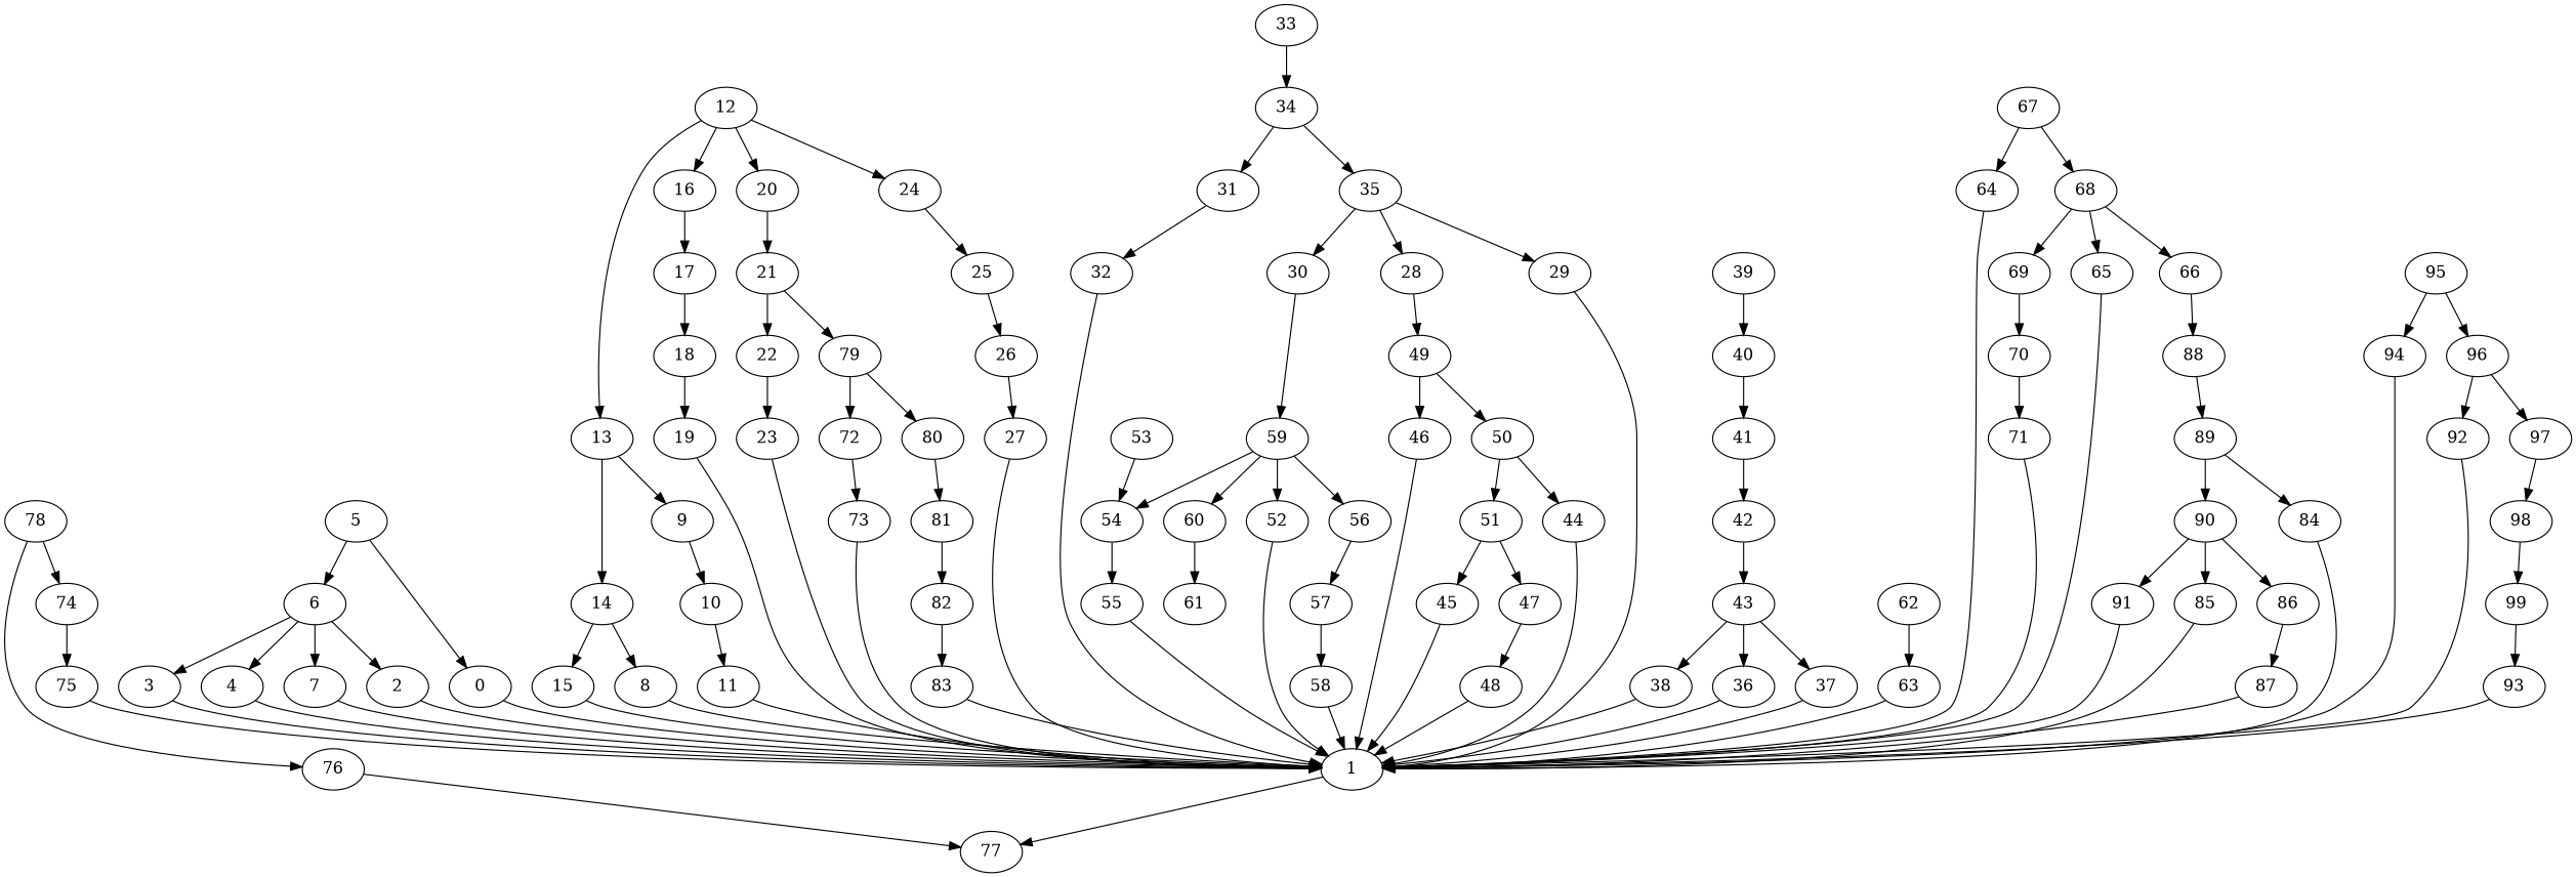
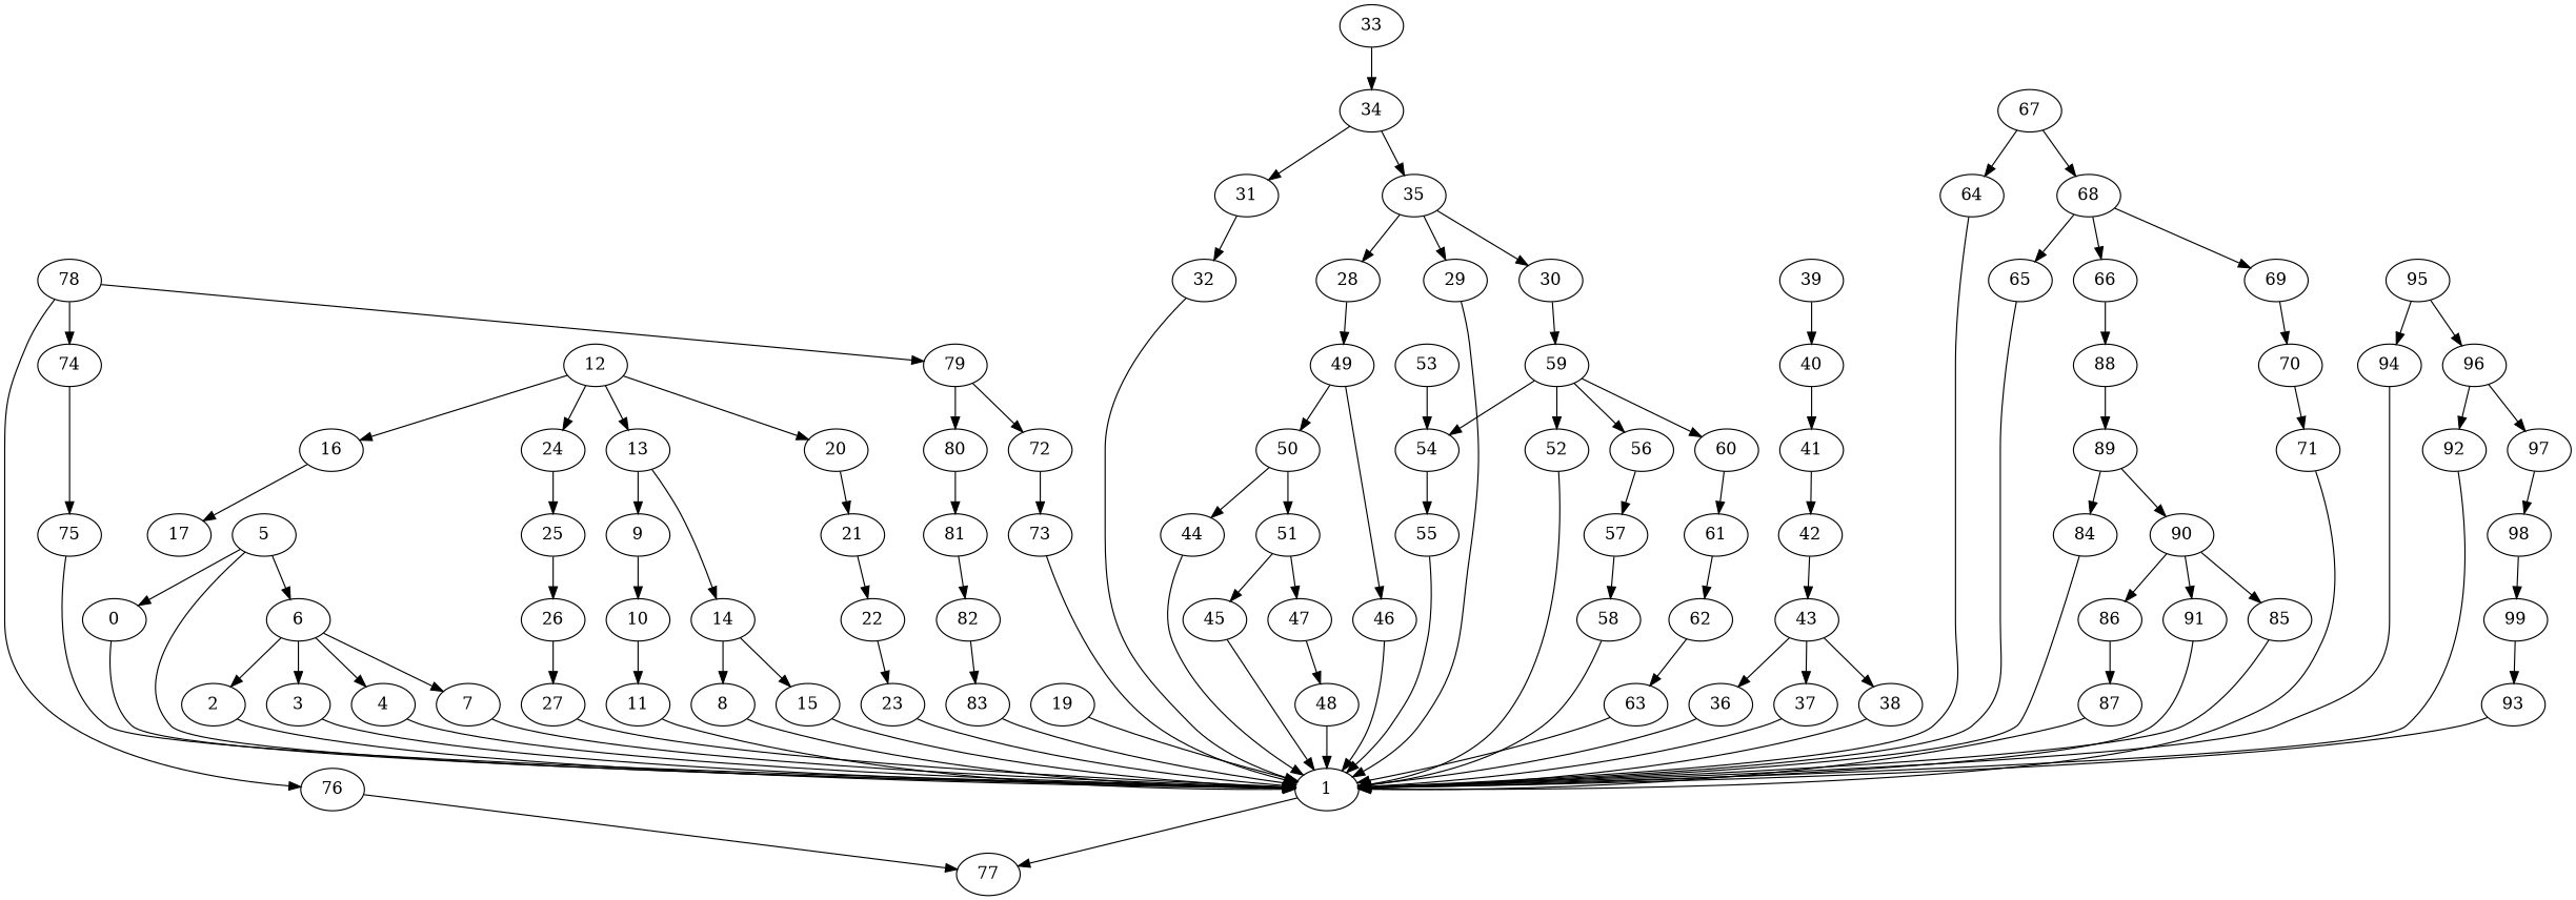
  strict digraph {
    node [exec=180]
    edge [comm=17]
    0 [exec=160]
    1 [exec=150]
    77 [exec=128]
    2
    3 [exec=145]
    4 [exec=189]
    5 [exec=163]
    6 [exec=178]
    7 [exec=118]
    8 [exec=193]
    9 [exec=95]
    10 [exec=110]
    11 [exec=109]
    12 [exec=56]
    13 [exec=95]
    16 [exec=84]
    20 [exec=181]
    24 [exec=156]
    14 [exec=133]
    17
    21 [exec=193]
    25 [exec=184]
    15 [exec=94]
-   18
    19 [exec=142]
    22 [exec=96]
    23 [exec=164]
    26 [exec=143]
    27 [exec=140]
    28 [exec=177]
    49 [exec=65]
    46 [exec=52]
    50 [exec=197]
    29 [exec=178]
    30 [exec=181]
    59 [exec=142]
    52 [exec=112]
    54 [exec=65]
    56 [exec=58]
    60 [exec=94]
    31 [exec=140]
    32 [exec=166]
    33 [exec=168]
    34 [exec=139]
    35 [exec=195]
    36 [exec=92]
    37 [exec=118]
    38 [exec=172]
    39 [exec=129]
    40 [exec=127]
    41 [exec=179]
    42 [exec=193]
    43 [exec=182]
    44 [exec=69]
    45 [exec=137]
    47 [exec=98]
    48 [exec=77]
    51 [exec=62]
    53 [exec=103]
    55 [exec=158]
    57 [exec=64]
    58 [exec=142]
    61 [exec=113]
    62 [exec=56]
    63 [exec=71]
    64 [exec=115]
    65 [exec=82]
    66 [exec=90]
    88 [exec=150]
    89 [exec=174]
    67 [exec=97]
    68 [exec=183]
    69 [exec=50]
    70 [exec=148]
    71 [exec=200]
    72 [exec=78]
    73 [exec=123]
    74 [exec=136]
    75 [exec=175]
    76 [exec=57]
    78 [exec=164]
    79 [exec=191]
    80 [exec=61]
    81 [exec=117]
    82 [exec=152]
    83 [exec=89]
    84 [exec=164]
    85 [exec=82]
    86 [exec=182]
    87 [exec=199]
    90 [exec=181]
    91 [exec=133]
    92 [exec=64]
    93 [exec=114]
    94 [exec=58]
    95 [exec=83]
    96 [exec=91]
    97 [exec=93]
    98 [exec=74]
    99 [exec=166]
    0 -> 1 [comm=13]
    1 -> 77 [comm=18]
    2 -> 1 [comm=8]
    3 -> 1 [comm=8]
    4 -> 1 [comm=7]
    5 -> 0
+   5 -> 1 [comm=11]
    5 -> 6 [comm=15]
    6 -> 2 [comm=5]
    6 -> 3 [comm=20]
    6 -> 4 [comm=6]
    6 -> 7 [comm=8]
    7 -> 1 [comm=20]
    8 -> 1 [comm=14]
    9 -> 10 [comm=16]
    10 -> 11 [comm=19]
    11 -> 1 [comm=9]
    12 -> 13 [comm=16]
    12 -> 16 [comm=13]
    12 -> 20 [comm=20]
    12 -> 24 [comm=20]
    13 -> 9 [comm=20]
    13 -> 14 [comm=18]
    16 -> 17 [comm=10]
    20 -> 21 [comm=7]
    24 -> 25 [comm=10]
    14 -> 8
    14 -> 15 [comm=14]
-   17 -> 18 [comm=20]
    21 -> 22 [comm=8]
    25 -> 26 [comm=9]
    15 -> 1 [comm=12]
-   18 -> 19 [comm=13]
    19 -> 1 [comm=18]
    22 -> 23 [comm=7]
    23 -> 1 [comm=16]
    26 -> 27 [comm=18]
    27 -> 1 [comm=7]
    28 -> 49 [comm=7]
    49 -> 46
    49 -> 50 [comm=5]
    46 -> 1 [comm=9]
    50 -> 44
    50 -> 51 [comm=10]
    29 -> 1 [comm=6]
    30 -> 59 [comm=9]
    59 -> 52 [comm=12]
    59 -> 54 [comm=11]
    59 -> 56
    59 -> 60 [comm=7]
    52 -> 1 [comm=13]
    54 -> 55 [comm=13]
    56 -> 57 [comm=20]
    60 -> 61
    31 -> 32 [comm=14]
    32 -> 1
    33 -> 34 [comm=12]
    34 -> 31 [comm=19]
    34 -> 35 [comm=15]
    35 -> 28 [comm=10]
    35 -> 29 [comm=14]
    35 -> 30 [comm=8]
    36 -> 1 [comm=9]
    37 -> 1 [comm=18]
    38 -> 1 [comm=8]
    39 -> 40 [comm=15]
    40 -> 41 [comm=12]
    41 -> 42 [comm=13]
    42 -> 43 [comm=10]
    43 -> 36 [comm=10]
    43 -> 37 [comm=19]
    43 -> 38 [comm=12]
    44 -> 1
    45 -> 1 [comm=16]
    47 -> 48 [comm=19]
    48 -> 1 [comm=19]
    51 -> 45 [comm=6]
    51 -> 47 [comm=20]
    53 -> 54
    55 -> 1 [comm=18]
    57 -> 58 [comm=16]
    58 -> 1 [comm=15]
+   61 -> 62 [comm=5]
    62 -> 63 [comm=15]
    63 -> 1 [comm=19]
    64 -> 1 [comm=19]
    65 -> 1 [comm=10]
    66 -> 88 [comm=8]
    88 -> 89 [comm=13]
    89 -> 84 [comm=5]
    89 -> 90 [comm=19]
    67 -> 64
    67 -> 68 [comm=5]
    68 -> 65
    68 -> 66 [comm=11]
    68 -> 69 [comm=11]
    69 -> 70 [comm=8]
    70 -> 71
    71 -> 1 [comm=11]
    72 -> 73 [comm=13]
    73 -> 1 [comm=11]
    74 -> 75 [comm=20]
    75 -> 1 [comm=9]
    76 -> 77 [comm=5]
    78 -> 74 [comm=13]
    78 -> 76 [comm=10]
-   21 -> 79 [comm=20]
+   78 -> 79 [comm=20]
    79 -> 72 [comm=11]
    79 -> 80 [comm=19]
    80 -> 81 [comm=7]
    81 -> 82 [comm=16]
    82 -> 83 [comm=5]
    83 -> 1 [comm=20]
    84 -> 1 [comm=7]
    85 -> 1 [comm=20]
    86 -> 87 [comm=15]
    87 -> 1 [comm=19]
    90 -> 85 [comm=16]
    90 -> 86 [comm=10]
    90 -> 91 [comm=7]
    91 -> 1
    92 -> 1 [comm=13]
    93 -> 1 [comm=9]
    94 -> 1 [comm=6]
    95 -> 94 [comm=20]
    95 -> 96 [comm=10]
    96 -> 92 [comm=19]
    96 -> 97
    97 -> 98 [comm=14]
    98 -> 99 [comm=9]
    99 -> 93 [comm=5]
  }
